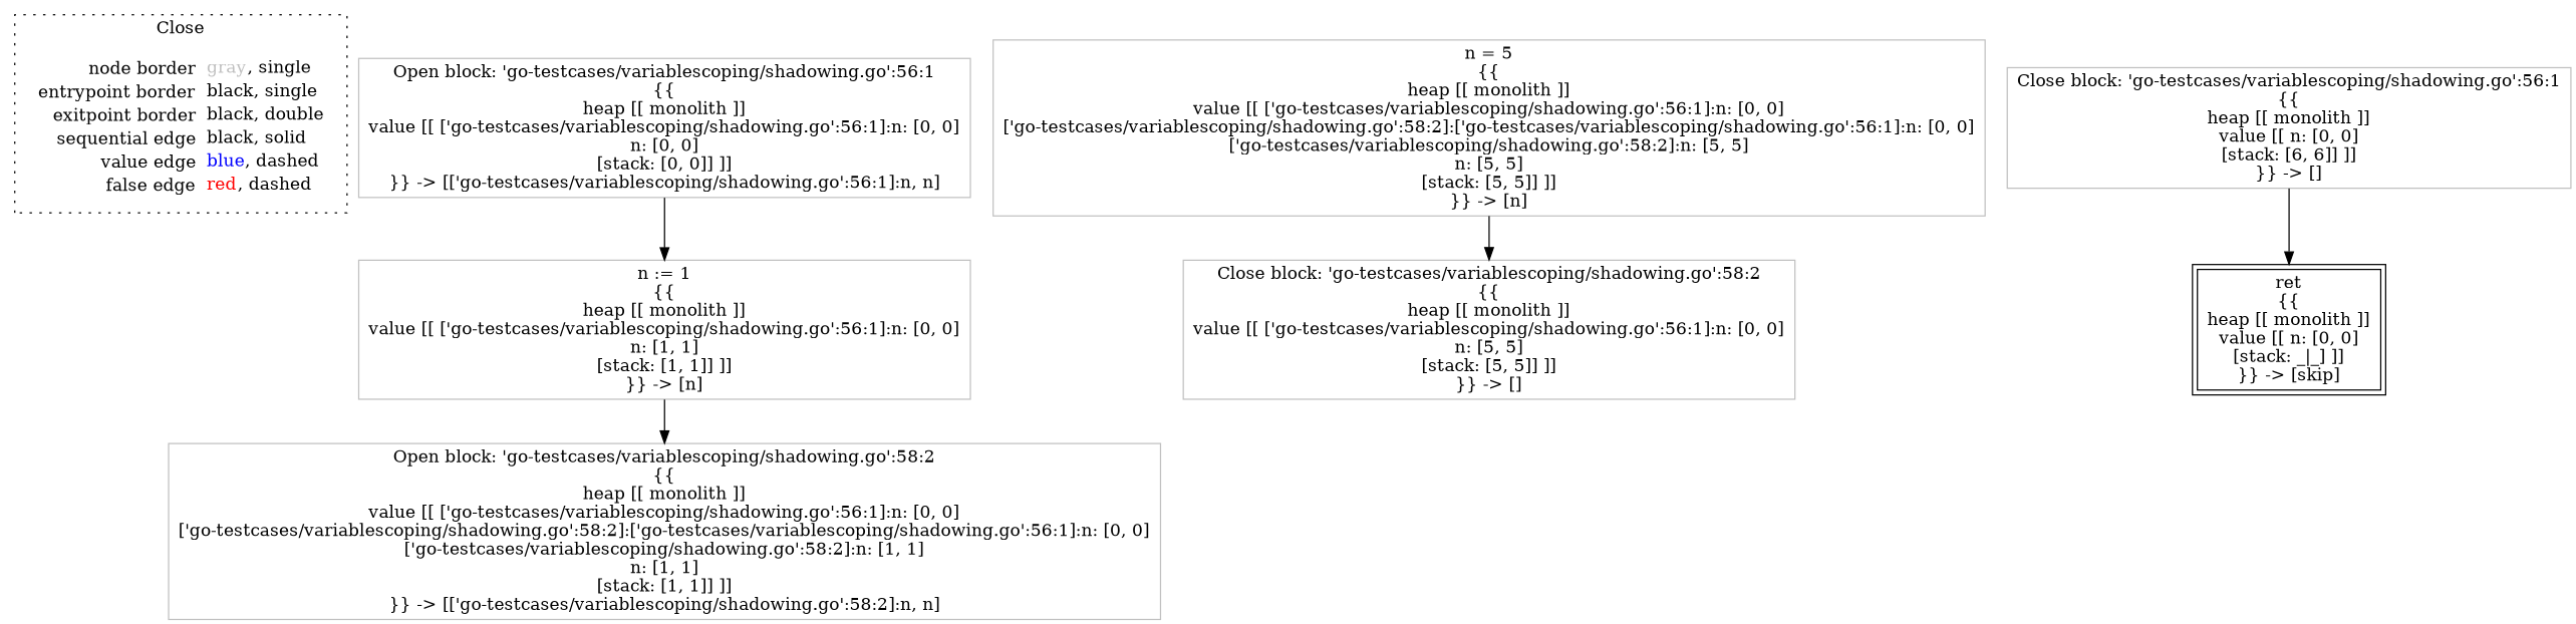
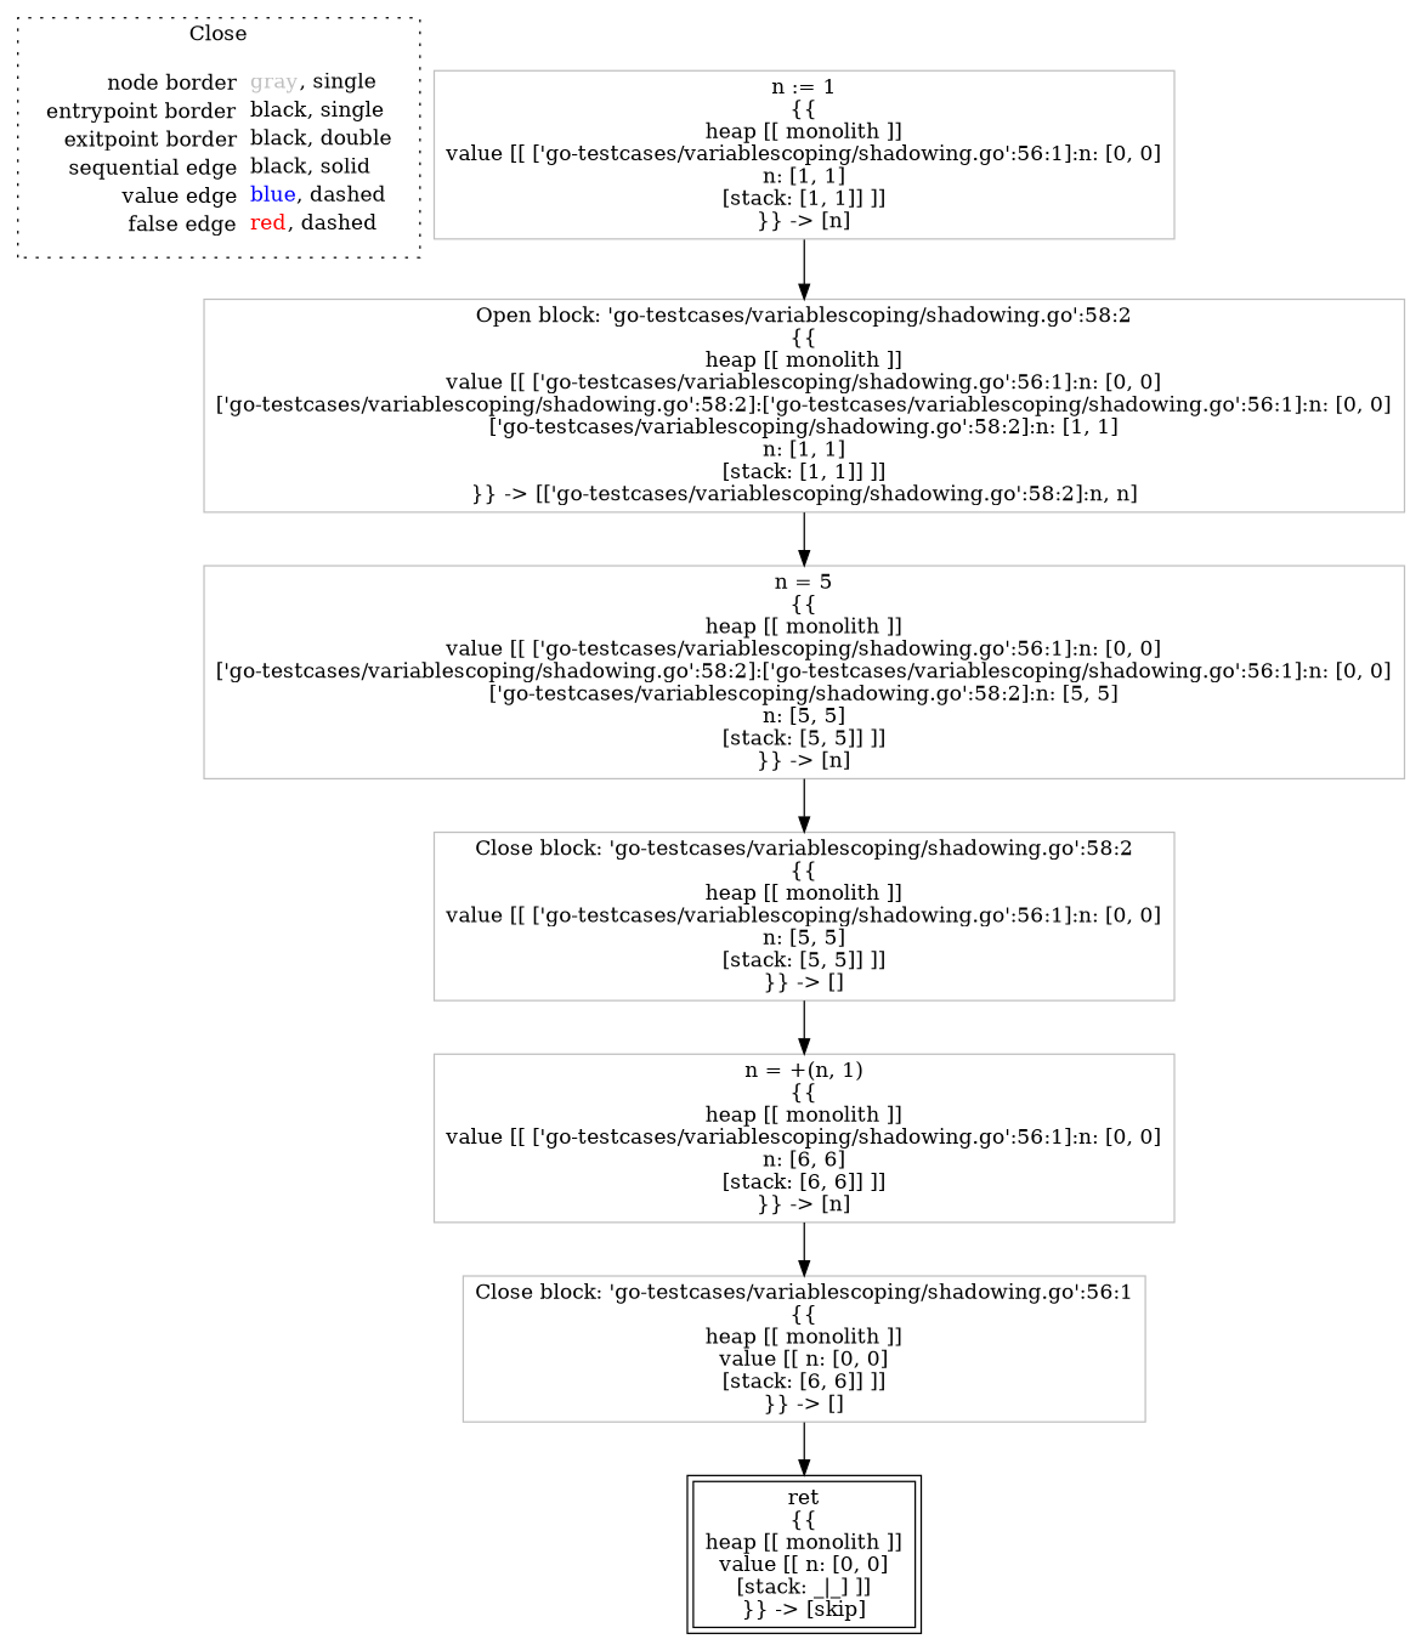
  digraph {
    node [shape=rect color=gray]
    edge [color=black]
    n1 [label=<<table border="0" cellpadding="2" cellspacing="0" cellborder="0"><tr><td align="right">node border&nbsp;</td><td align="left"><font color="gray">gray</font>, single</td></tr><tr><td align="right">entrypoint border&nbsp;</td><td align="left"><font color="black">black</font>, single</td></tr><tr><td align="right">exitpoint border&nbsp;</td><td align="left"><font color="black">black</font>, double</td></tr><tr><td align="right">sequential edge&nbsp;</td><td align="left"><font color="black">black</font>, solid</td></tr><tr><td align="right">value edge&nbsp;</td><td align="left"><font color="blue">blue</font>, dashed</td></tr><tr><td align="right">false edge&nbsp;</td><td align="left"><font color="red">red</font>, dashed</td></tr></table>> shape=plaintext color=""]
-   n2 [label=<Open block: 'go-testcases/variablescoping/shadowing.go':56:1<BR/>{{<BR/>heap [[ monolith ]]<BR/>value [[ ['go-testcases/variablescoping/shadowing.go':56:1]:n: [0, 0]<BR/>n: [0, 0]<BR/>[stack: [0, 0]] ]]<BR/>}} -&gt; [['go-testcases/variablescoping/shadowing.go':56:1]:n, n]>]
    n3 [label=<n := 1<BR/>{{<BR/>heap [[ monolith ]]<BR/>value [[ ['go-testcases/variablescoping/shadowing.go':56:1]:n: [0, 0]<BR/>n: [1, 1]<BR/>[stack: [1, 1]] ]]<BR/>}} -&gt; [n]>]
    n4 [label=<Open block: 'go-testcases/variablescoping/shadowing.go':58:2<BR/>{{<BR/>heap [[ monolith ]]<BR/>value [[ ['go-testcases/variablescoping/shadowing.go':56:1]:n: [0, 0]<BR/>['go-testcases/variablescoping/shadowing.go':58:2]:['go-testcases/variablescoping/shadowing.go':56:1]:n: [0, 0]<BR/>['go-testcases/variablescoping/shadowing.go':58:2]:n: [1, 1]<BR/>n: [1, 1]<BR/>[stack: [1, 1]] ]]<BR/>}} -&gt; [['go-testcases/variablescoping/shadowing.go':58:2]:n, n]>]
    n5 [label=<n = 5<BR/>{{<BR/>heap [[ monolith ]]<BR/>value [[ ['go-testcases/variablescoping/shadowing.go':56:1]:n: [0, 0]<BR/>['go-testcases/variablescoping/shadowing.go':58:2]:['go-testcases/variablescoping/shadowing.go':56:1]:n: [0, 0]<BR/>['go-testcases/variablescoping/shadowing.go':58:2]:n: [5, 5]<BR/>n: [5, 5]<BR/>[stack: [5, 5]] ]]<BR/>}} -&gt; [n]>]
    n6 [label=<Close block: 'go-testcases/variablescoping/shadowing.go':58:2<BR/>{{<BR/>heap [[ monolith ]]<BR/>value [[ ['go-testcases/variablescoping/shadowing.go':56:1]:n: [0, 0]<BR/>n: [5, 5]<BR/>[stack: [5, 5]] ]]<BR/>}} -&gt; []>]
+   n7 [label=<n = +(n, 1)<BR/>{{<BR/>heap [[ monolith ]]<BR/>value [[ ['go-testcases/variablescoping/shadowing.go':56:1]:n: [0, 0]<BR/>n: [6, 6]<BR/>[stack: [6, 6]] ]]<BR/>}} -&gt; [n]>]
    n8 [label=<Close block: 'go-testcases/variablescoping/shadowing.go':56:1<BR/>{{<BR/>heap [[ monolith ]]<BR/>value [[ n: [0, 0]<BR/>[stack: [6, 6]] ]]<BR/>}} -&gt; []>]
    n9 [color=black label=<ret<BR/>{{<BR/>heap [[ monolith ]]<BR/>value [[ n: [0, 0]<BR/>[stack: _|_] ]]<BR/>}} -&gt; [skip]> peripheries=2]
    subgraph cluster_1 {
      label=Close
      style=dotted
      n1
    }
-   n2 -> n3
    n3 -> n4
+   n4 -> n5
    n5 -> n6
+   n6 -> n7
+   n7 -> n8
    n8 -> n9
  }
